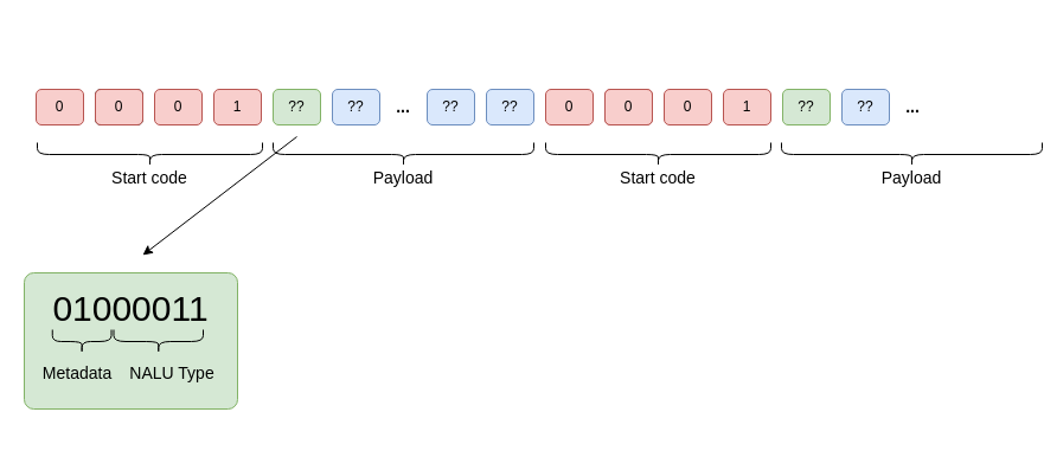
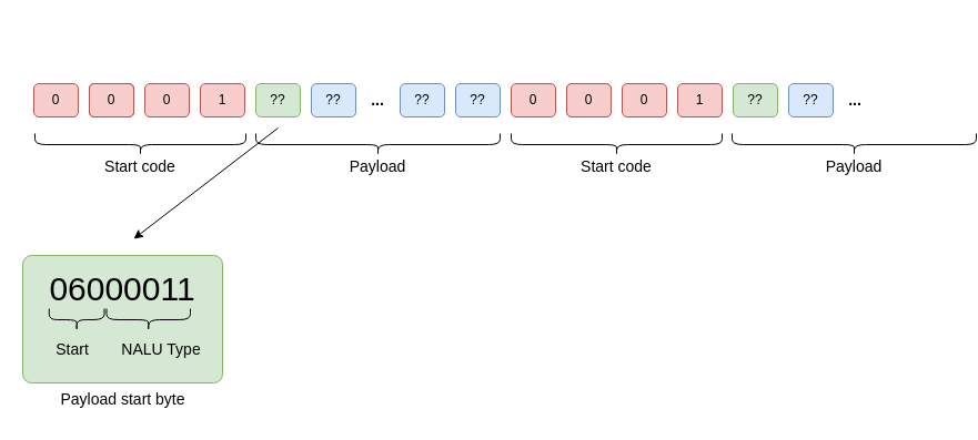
  <mxCell id="0" />
  <mxCell id="1" parent="0" />
  <mxCell id="2" value="" style="rounded=1;whiteSpace=wrap;html=1;fontSize=30;fillColor=#d5e8d4;strokeColor=#82b366;arcSize=7;" vertex="1" parent="1"><mxGeometry x="20" y="230" width="180" height="115" as="geometry" /></mxCell>
  <mxCell id="3" value="0" style="rounded=1;whiteSpace=wrap;html=1;fillColor=#f8cecc;strokeColor=#b85450;" vertex="1" parent="1"><mxGeometry x="30" y="75" width="40" height="30" as="geometry" /></mxCell>
  <mxCell id="4" value="0" style="rounded=1;whiteSpace=wrap;html=1;" vertex="1" parent="1"><mxGeometry x="80" y="75" width="40" height="30" as="geometry" /></mxCell>
  <mxCell id="5" value="0" style="rounded=1;whiteSpace=wrap;html=1;fillColor=#f8cecc;strokeColor=#b85450;" vertex="1" parent="1"><mxGeometry x="80" y="75" width="40" height="30" as="geometry" /></mxCell>
  <mxCell id="6" value="0" style="rounded=1;whiteSpace=wrap;html=1;fillColor=#f8cecc;strokeColor=#b85450;" vertex="1" parent="1"><mxGeometry x="130" y="75" width="40" height="30" as="geometry" /></mxCell>
  <mxCell id="7" value="1" style="rounded=1;whiteSpace=wrap;html=1;fillColor=#f8cecc;strokeColor=#b85450;" vertex="1" parent="1"><mxGeometry x="180" y="75" width="40" height="30" as="geometry" /></mxCell>
  <mxCell id="8" value="??" style="rounded=1;whiteSpace=wrap;html=1;fillColor=#d5e8d4;strokeColor=#82b366;" vertex="1" parent="1"><mxGeometry x="230" y="75" width="40" height="30" as="geometry" /></mxCell>
  <mxCell id="9" value="??" style="rounded=1;whiteSpace=wrap;html=1;fillColor=#dae8fc;strokeColor=#6c8ebf;" vertex="1" parent="1"><mxGeometry x="280" y="75" width="40" height="30" as="geometry" /></mxCell>
  <mxCell id="10" value="??" style="rounded=1;whiteSpace=wrap;html=1;fillColor=#dae8fc;strokeColor=#6c8ebf;" vertex="1" parent="1"><mxGeometry x="360" y="75" width="40" height="30" as="geometry" /></mxCell>
  <mxCell id="11" value="..." style="text;html=1;align=center;verticalAlign=middle;whiteSpace=wrap;rounded=0;fontSize=14;fontStyle=1;" vertex="1" parent="1"><mxGeometry x="320" y="75" width="40" height="30" as="geometry" /></mxCell>
  <mxCell id="12" value="??" style="rounded=1;whiteSpace=wrap;html=1;fillColor=#dae8fc;strokeColor=#6c8ebf;" vertex="1" parent="1"><mxGeometry x="410" y="75" width="40" height="30" as="geometry" /></mxCell>
  <mxCell id="13" value="0" style="rounded=1;whiteSpace=wrap;html=1;fillColor=#f8cecc;strokeColor=#b85450;" vertex="1" parent="1"><mxGeometry x="460" y="75" width="40" height="30" as="geometry" /></mxCell>
  <mxCell id="14" value="0" style="rounded=1;whiteSpace=wrap;html=1;fillColor=#f8cecc;strokeColor=#b85450;" vertex="1" parent="1"><mxGeometry x="510" y="75" width="40" height="30" as="geometry" /></mxCell>
  <mxCell id="15" value="0" style="rounded=1;whiteSpace=wrap;html=1;fillColor=#f8cecc;strokeColor=#b85450;" vertex="1" parent="1"><mxGeometry x="510" y="75" width="40" height="30" as="geometry" /></mxCell>
  <mxCell id="16" value="0" style="rounded=1;whiteSpace=wrap;html=1;fillColor=#f8cecc;strokeColor=#b85450;" vertex="1" parent="1"><mxGeometry x="560" y="75" width="40" height="30" as="geometry" /></mxCell>
  <mxCell id="17" value="1" style="rounded=1;whiteSpace=wrap;html=1;fillColor=#f8cecc;strokeColor=#b85450;" vertex="1" parent="1"><mxGeometry x="610" y="75" width="40" height="30" as="geometry" /></mxCell>
  <mxCell id="18" value="??" style="rounded=1;whiteSpace=wrap;html=1;fillColor=#d5e8d4;strokeColor=#82b366;" vertex="1" parent="1"><mxGeometry x="660" y="75" width="40" height="30" as="geometry" /></mxCell>
  <mxCell id="19" value="??" style="rounded=1;whiteSpace=wrap;html=1;fillColor=#dae8fc;strokeColor=#6c8ebf;" vertex="1" parent="1"><mxGeometry x="710" y="75" width="40" height="30" as="geometry" /></mxCell>
  <mxCell id="20" value="" style="shape=curlyBracket;whiteSpace=wrap;html=1;rounded=1;flipH=1;fontSize=14;rotation=90;" vertex="1" parent="1"><mxGeometry x="116" width="20" height="190" as="geometry" y="35" /></mxCell>
  <mxCell id="21" value="Start code" style="text;html=1;strokeColor=none;fillColor=none;align=center;verticalAlign=middle;whiteSpace=wrap;rounded=0;fontSize=14;" vertex="1" parent="1"><mxGeometry x="81" y="135" width="90" height="30" as="geometry" /></mxCell>
  <mxCell id="22" value="" style="shape=curlyBracket;whiteSpace=wrap;html=1;rounded=1;flipH=1;fontSize=14;rotation=90;" vertex="1" parent="1"><mxGeometry x="330" y="20" width="20" height="220" as="geometry" /></mxCell>
  <mxCell id="23" value="Payload" style="text;html=1;strokeColor=none;fillColor=none;align=center;verticalAlign=middle;whiteSpace=wrap;rounded=0;fontSize=14;" vertex="1" parent="1"><mxGeometry x="295" y="135" width="90" height="30" as="geometry" /></mxCell>
  <mxCell id="24" value="" style="endArrow=classic;html=1;rounded=0;fontSize=14;" edge="1" parent="1"><mxGeometry width="50" height="50" relative="1" as="geometry"><mxPoint x="250" y="115" as="sourcePoint" /><mxPoint x="120" y="215" as="targetPoint" /></mxGeometry></mxCell>
- <mxCell id="25" value="01000011" style="text;html=1;strokeColor=none;fillColor=none;align=center;verticalAlign=middle;whiteSpace=wrap;rounded=0;fontSize=30;" vertex="1" parent="1"><mxGeometry x="30" y="240" width="160" height="40" as="geometry" /></mxCell>
+ <mxCell id="25" value="06000011" style="text;html=1;strokeColor=none;fillColor=none;align=center;verticalAlign=middle;whiteSpace=wrap;rounded=0;fontSize=30;" vertex="1" parent="1"><mxGeometry x="30" y="240" width="160" height="40" as="geometry" /></mxCell>
  <mxCell id="26" value="" style="shape=curlyBracket;whiteSpace=wrap;html=1;rounded=1;flipH=1;fontSize=14;rotation=90;" vertex="1" parent="1"><mxGeometry x="58.63" y="263.13" width="20" height="49.75" as="geometry" /></mxCell>
  <mxCell id="27" value="" style="shape=curlyBracket;whiteSpace=wrap;html=1;rounded=1;flipH=1;fontSize=14;rotation=90;" vertex="1" parent="1"><mxGeometry x="123.25" y="250.25" width="20" height="75.5" as="geometry" /></mxCell>
  <mxCell id="28" value="NALU Type" style="text;html=1;strokeColor=none;fillColor=none;align=center;verticalAlign=middle;whiteSpace=wrap;rounded=0;fontSize=14;" vertex="1" parent="1"><mxGeometry x="100" y="300" width="90" height="30" as="geometry" /></mxCell>
- <mxCell id="29" value="Metadata" style="text;html=1;strokeColor=none;fillColor=none;align=center;verticalAlign=middle;whiteSpace=wrap;rounded=0;fontSize=14;" vertex="1" parent="1"><mxGeometry x="20" y="300" width="90" height="30" as="geometry" /></mxCell>
+ <mxCell id="29" value="Start" style="text;html=1;strokeColor=none;fillColor=none;align=center;verticalAlign=middle;whiteSpace=wrap;rounded=0;fontSize=14;" vertex="1" parent="1"><mxGeometry x="20" y="300" width="90" height="30" as="geometry" /></mxCell>
  <mxCell id="30" value="..." style="text;html=1;align=center;verticalAlign=middle;whiteSpace=wrap;rounded=0;fontSize=14;fontStyle=1;" vertex="1" parent="1"><mxGeometry x="750" y="75" width="40" height="30" as="geometry" /></mxCell>
  <mxCell id="31" value="" style="shape=curlyBracket;whiteSpace=wrap;html=1;rounded=1;flipH=1;fontSize=14;rotation=90;" vertex="1" parent="1"><mxGeometry x="545" width="20" height="190" as="geometry" y="35" /></mxCell>
  <mxCell id="32" value="Start code" style="text;html=1;strokeColor=none;fillColor=none;align=center;verticalAlign=middle;whiteSpace=wrap;rounded=0;fontSize=14;" vertex="1" parent="1"><mxGeometry x="510" y="135" width="90" height="30" as="geometry" /></mxCell>
  <mxCell id="33" value="" style="shape=curlyBracket;whiteSpace=wrap;html=1;rounded=1;flipH=1;fontSize=14;rotation=90;" vertex="1" parent="1"><mxGeometry x="759" y="20" width="20" height="220" as="geometry" /></mxCell>
  <mxCell id="34" value="Payload" style="text;html=1;strokeColor=none;fillColor=none;align=center;verticalAlign=middle;whiteSpace=wrap;rounded=0;fontSize=14;" vertex="1" parent="1"><mxGeometry x="724" y="135" width="90" height="30" as="geometry" /></mxCell>
+ <mxCell id="35" value="Payload start byte" style="text;html=1;strokeColor=none;fillColor=none;align=center;verticalAlign=middle;whiteSpace=wrap;rounded=0;fontSize=14;" vertex="1" parent="1"><mxGeometry x="33.63" y="345" width="152.74" height="30" as="geometry" /></mxCell>
